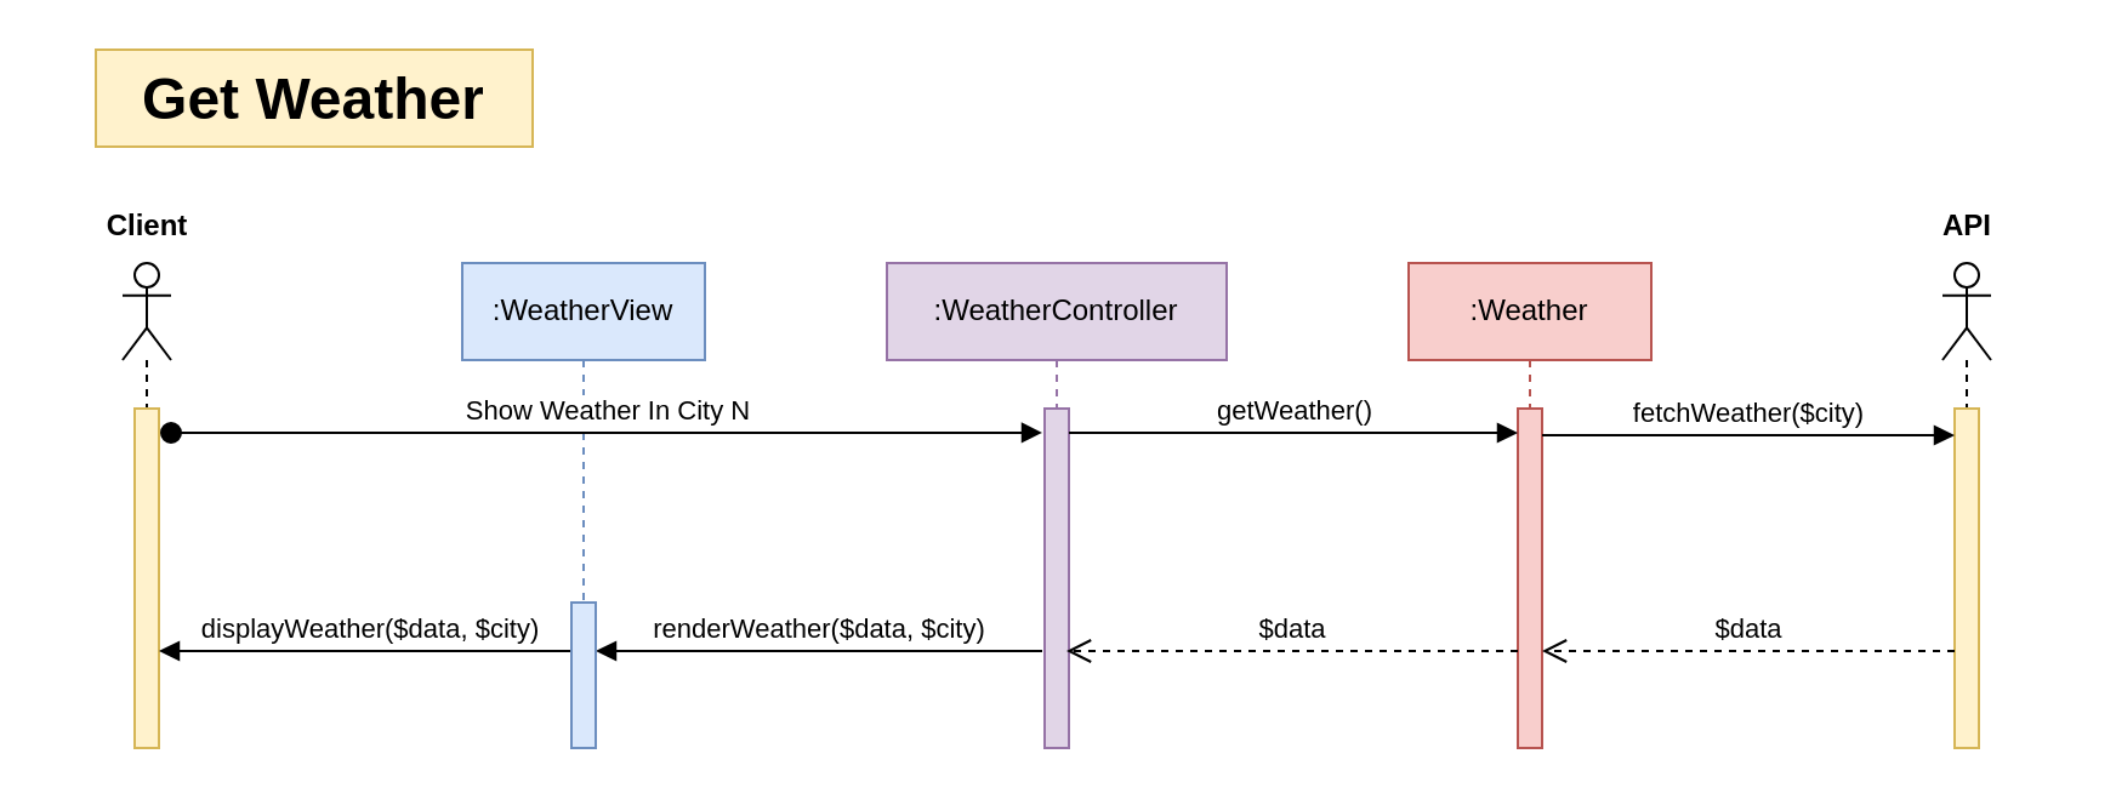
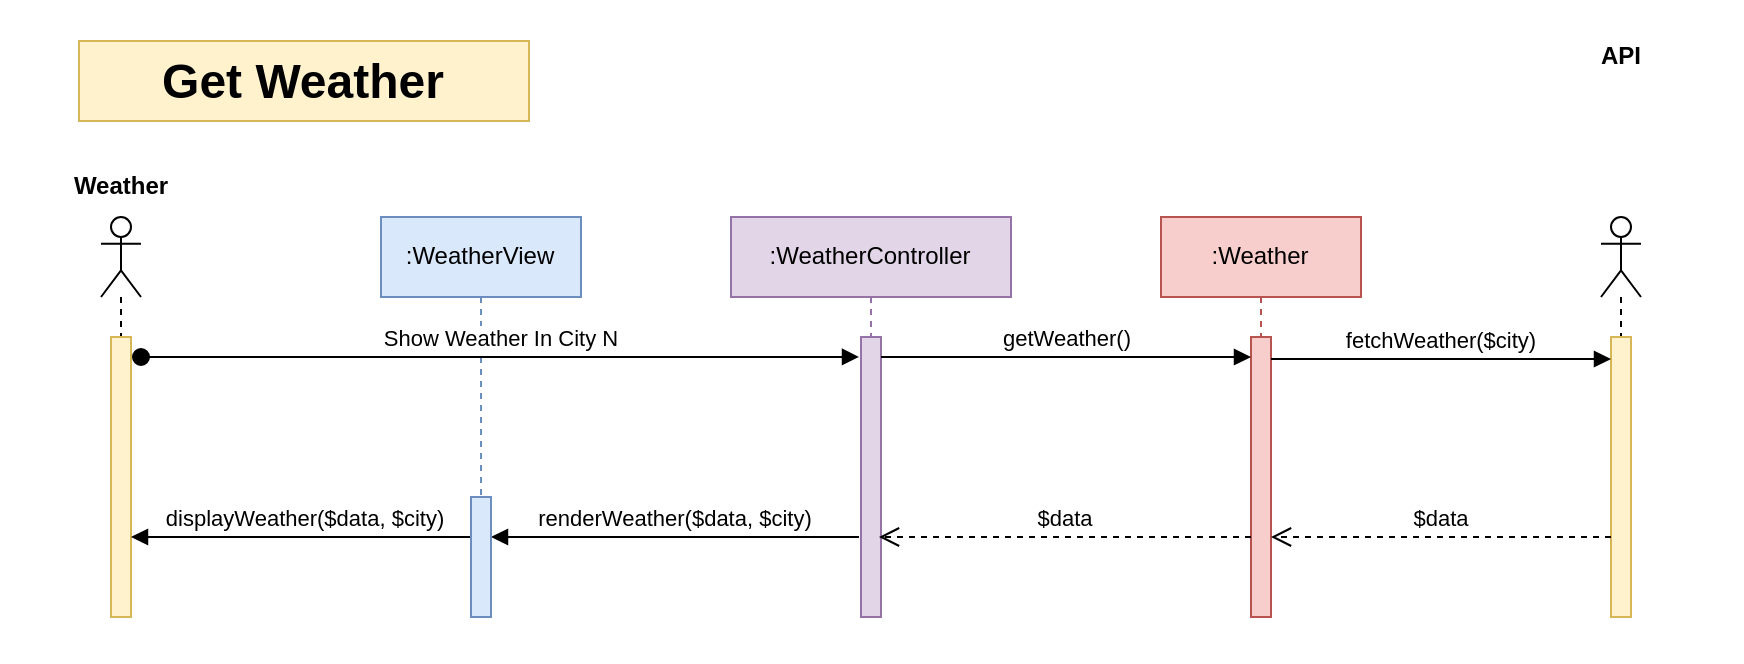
  <mxCell id="0" />
  <mxCell id="1" parent="0" />
- <mxCell id="2" value="&lt;h1 style=&quot;margin-top: 0px;&quot;&gt;Get Weather&lt;/h1&gt;" style="text;html=1;whiteSpace=wrap;overflow=hidden;rounded=0;fillColor=#fff2cc;strokeColor=#d6b656;align=center;" parent="1" vertex="1"><mxGeometry x="39" y="20" width="180" height="40" as="geometry" /></mxCell>
+ <mxCell id="2" value="&lt;h1 style=&quot;margin-top: 0px;&quot;&gt;Get Weather&lt;/h1&gt;" style="text;html=1;whiteSpace=wrap;overflow=hidden;rounded=0;fillColor=#fff2cc;strokeColor=#d6b656;align=center;" parent="1" vertex="1"><mxGeometry x="39" y="20" width="225" height="40" as="geometry" /></mxCell>
  <mxCell id="3" value=":WeatherView" style="shape=umlLifeline;perimeter=lifelinePerimeter;whiteSpace=wrap;html=1;container=1;dropTarget=0;collapsible=0;recursiveResize=0;outlineConnect=0;portConstraint=eastwest;newEdgeStyle={&quot;curved&quot;:0,&quot;rounded&quot;:0};fillColor=#dae8fc;strokeColor=#6c8ebf;" parent="1" vertex="1"><mxGeometry x="190" y="108" width="100" height="202" as="geometry" /></mxCell>
  <mxCell id="4" value="" style="shape=umlLifeline;perimeter=lifelinePerimeter;whiteSpace=wrap;html=1;container=1;dropTarget=0;collapsible=0;recursiveResize=0;outlineConnect=0;portConstraint=eastwest;newEdgeStyle={&quot;curved&quot;:0,&quot;rounded&quot;:0};participant=umlActor;" parent="1" vertex="1"><mxGeometry x="50" y="108" width="20" height="200" as="geometry" /></mxCell>
  <mxCell id="5" value="" style="html=1;points=[[0,0,0,0,5],[0,1,0,0,-5],[1,0,0,0,5],[1,1,0,0,-5]];perimeter=orthogonalPerimeter;outlineConnect=0;targetShapes=umlLifeline;portConstraint=eastwest;newEdgeStyle={&quot;curved&quot;:0,&quot;rounded&quot;:0};fillColor=#fff2cc;strokeColor=#d6b656;" parent="4" vertex="1"><mxGeometry x="5" y="60" width="10" height="140" as="geometry" /></mxCell>
  <mxCell id="6" value="" style="shape=umlLifeline;perimeter=lifelinePerimeter;whiteSpace=wrap;html=1;container=1;dropTarget=0;collapsible=0;recursiveResize=0;outlineConnect=0;portConstraint=eastwest;newEdgeStyle={&quot;curved&quot;:0,&quot;rounded&quot;:0};participant=umlActor;" parent="1" vertex="1"><mxGeometry x="800" y="108" width="20" height="200" as="geometry" /></mxCell>
  <mxCell id="7" value="" style="html=1;points=[[0,0,0,0,5],[0,1,0,0,-5],[1,0,0,0,5],[1,1,0,0,-5]];perimeter=orthogonalPerimeter;outlineConnect=0;targetShapes=umlLifeline;portConstraint=eastwest;newEdgeStyle={&quot;curved&quot;:0,&quot;rounded&quot;:0};fillColor=#fff2cc;strokeColor=#d6b656;" parent="6" vertex="1"><mxGeometry x="5" y="60" width="10" height="140" as="geometry" /></mxCell>
- <mxCell id="8" value="Client" style="text;align=center;fontStyle=1;verticalAlign=middle;spacingLeft=3;spacingRight=3;strokeColor=none;rotatable=0;points=[[0,0.5],[1,0.5]];portConstraint=eastwest;html=1;" parent="1" vertex="1"><mxGeometry x="20" y="80" width="80" height="26" as="geometry" /></mxCell>
- <mxCell id="9" value="API" style="text;align=center;fontStyle=1;verticalAlign=middle;spacingLeft=3;spacingRight=3;strokeColor=none;rotatable=0;points=[[0,0.5],[1,0.5]];portConstraint=eastwest;html=1;" parent="1" vertex="1"><mxGeometry x="770" y="80" width="80" height="26" as="geometry" /></mxCell>
+ <mxCell id="8" value="Weather" style="text;align=center;fontStyle=1;verticalAlign=middle;spacingLeft=3;spacingRight=3;strokeColor=none;rotatable=0;points=[[0,0.5],[1,0.5]];portConstraint=eastwest;html=1;" parent="1" vertex="1"><mxGeometry x="20" y="80" width="80" height="26" as="geometry" /></mxCell>
+ <mxCell id="9" value="API" style="text;align=center;fontStyle=1;verticalAlign=middle;spacingLeft=3;spacingRight=3;strokeColor=none;rotatable=0;points=[[0,0.5],[1,0.5]];portConstraint=eastwest;html=1;" parent="1" vertex="1"><mxGeometry x="770" y="15" width="80" height="26" as="geometry" /></mxCell>
  <mxCell id="10" value=":WeatherController" style="shape=umlLifeline;perimeter=lifelinePerimeter;whiteSpace=wrap;html=1;container=1;dropTarget=0;collapsible=0;recursiveResize=0;outlineConnect=0;portConstraint=eastwest;newEdgeStyle={&quot;curved&quot;:0,&quot;rounded&quot;:0};fillColor=#e1d5e7;strokeColor=#9673a6;" parent="1" vertex="1"><mxGeometry x="365" y="108" width="140" height="200" as="geometry" /></mxCell>
  <mxCell id="11" value="" style="html=1;points=[[0,0,0,0,5],[0,1,0,0,-5],[1,0,0,0,5],[1,1,0,0,-5]];perimeter=orthogonalPerimeter;outlineConnect=0;targetShapes=umlLifeline;portConstraint=eastwest;newEdgeStyle={&quot;curved&quot;:0,&quot;rounded&quot;:0};fillColor=#e1d5e7;strokeColor=#9673a6;" parent="10" vertex="1"><mxGeometry x="65" y="60" width="10" height="140" as="geometry" /></mxCell>
  <mxCell id="12" value=":Weather" style="shape=umlLifeline;perimeter=lifelinePerimeter;whiteSpace=wrap;html=1;container=1;dropTarget=0;collapsible=0;recursiveResize=0;outlineConnect=0;portConstraint=eastwest;newEdgeStyle={&quot;curved&quot;:0,&quot;rounded&quot;:0};fillColor=#f8cecc;strokeColor=#b85450;" parent="1" vertex="1"><mxGeometry x="580" y="108" width="100" height="200" as="geometry" /></mxCell>
  <mxCell id="13" value="" style="html=1;points=[[0,0,0,0,5],[0,1,0,0,-5],[1,0,0,0,5],[1,1,0,0,-5]];perimeter=orthogonalPerimeter;outlineConnect=0;targetShapes=umlLifeline;portConstraint=eastwest;newEdgeStyle={&quot;curved&quot;:0,&quot;rounded&quot;:0};fillColor=#f8cecc;strokeColor=#b85450;" parent="12" vertex="1"><mxGeometry x="45" y="60" width="10" height="140" as="geometry" /></mxCell>
  <mxCell id="14" value="Show Weather In City N" style="html=1;verticalAlign=bottom;startArrow=oval;startFill=1;endArrow=block;startSize=8;curved=0;rounded=0;entryX=-0.1;entryY=0.071;entryDx=0;entryDy=0;entryPerimeter=0;" parent="1" target="11" edge="1"><mxGeometry width="60" relative="1" as="geometry"><mxPoint x="70" y="178" as="sourcePoint" /><mxPoint x="429" y="178" as="targetPoint" /></mxGeometry></mxCell>
  <mxCell id="15" value="getWeather()" style="html=1;verticalAlign=bottom;endArrow=block;curved=0;rounded=0;" parent="1" edge="1"><mxGeometry width="80" relative="1" as="geometry"><mxPoint x="440" y="178" as="sourcePoint" /><mxPoint x="625" y="178" as="targetPoint" /></mxGeometry></mxCell>
  <mxCell id="16" value="fetchWeather($city)" style="html=1;verticalAlign=bottom;endArrow=block;curved=0;rounded=0;" parent="1" target="7" edge="1"><mxGeometry width="80" relative="1" as="geometry"><mxPoint x="635" y="179" as="sourcePoint" /><mxPoint x="799" y="180" as="targetPoint" /></mxGeometry></mxCell>
  <mxCell id="17" value="renderWeather($data, $city)" style="html=1;verticalAlign=bottom;endArrow=block;curved=0;rounded=0;" parent="1" target="21" edge="1"><mxGeometry width="80" relative="1" as="geometry"><mxPoint x="429" y="268" as="sourcePoint" /><mxPoint x="249" y="268" as="targetPoint" /></mxGeometry></mxCell>
  <mxCell id="18" value="$data" style="html=1;verticalAlign=bottom;endArrow=open;dashed=1;endSize=8;curved=0;rounded=0;" parent="1" edge="1"><mxGeometry relative="1" as="geometry"><mxPoint x="805" y="268" as="sourcePoint" /><mxPoint x="635" y="268" as="targetPoint" /></mxGeometry></mxCell>
  <mxCell id="19" value="$data" style="html=1;verticalAlign=bottom;endArrow=open;dashed=1;endSize=8;curved=0;rounded=0;" parent="1" source="13" edge="1"><mxGeometry relative="1" as="geometry"><mxPoint x="619" y="268" as="sourcePoint" /><mxPoint x="439" y="268" as="targetPoint" /></mxGeometry></mxCell>
  <mxCell id="20" value="displayWeather($data, $city)" style="html=1;verticalAlign=bottom;endArrow=block;curved=0;rounded=0;" parent="1" target="5" edge="1"><mxGeometry width="80" relative="1" as="geometry"><mxPoint x="240" y="268" as="sourcePoint" /><mxPoint x="69" y="270" as="targetPoint" /></mxGeometry></mxCell>
  <mxCell id="21" value="" style="html=1;points=[[0,0,0,0,5],[0,1,0,0,-5],[1,0,0,0,5],[1,1,0,0,-5]];perimeter=orthogonalPerimeter;outlineConnect=0;targetShapes=umlLifeline;portConstraint=eastwest;newEdgeStyle={&quot;curved&quot;:0,&quot;rounded&quot;:0};fillColor=#dae8fc;strokeColor=#6c8ebf;" parent="1" vertex="1"><mxGeometry x="235" y="248" width="10" height="60" as="geometry" /></mxCell>
